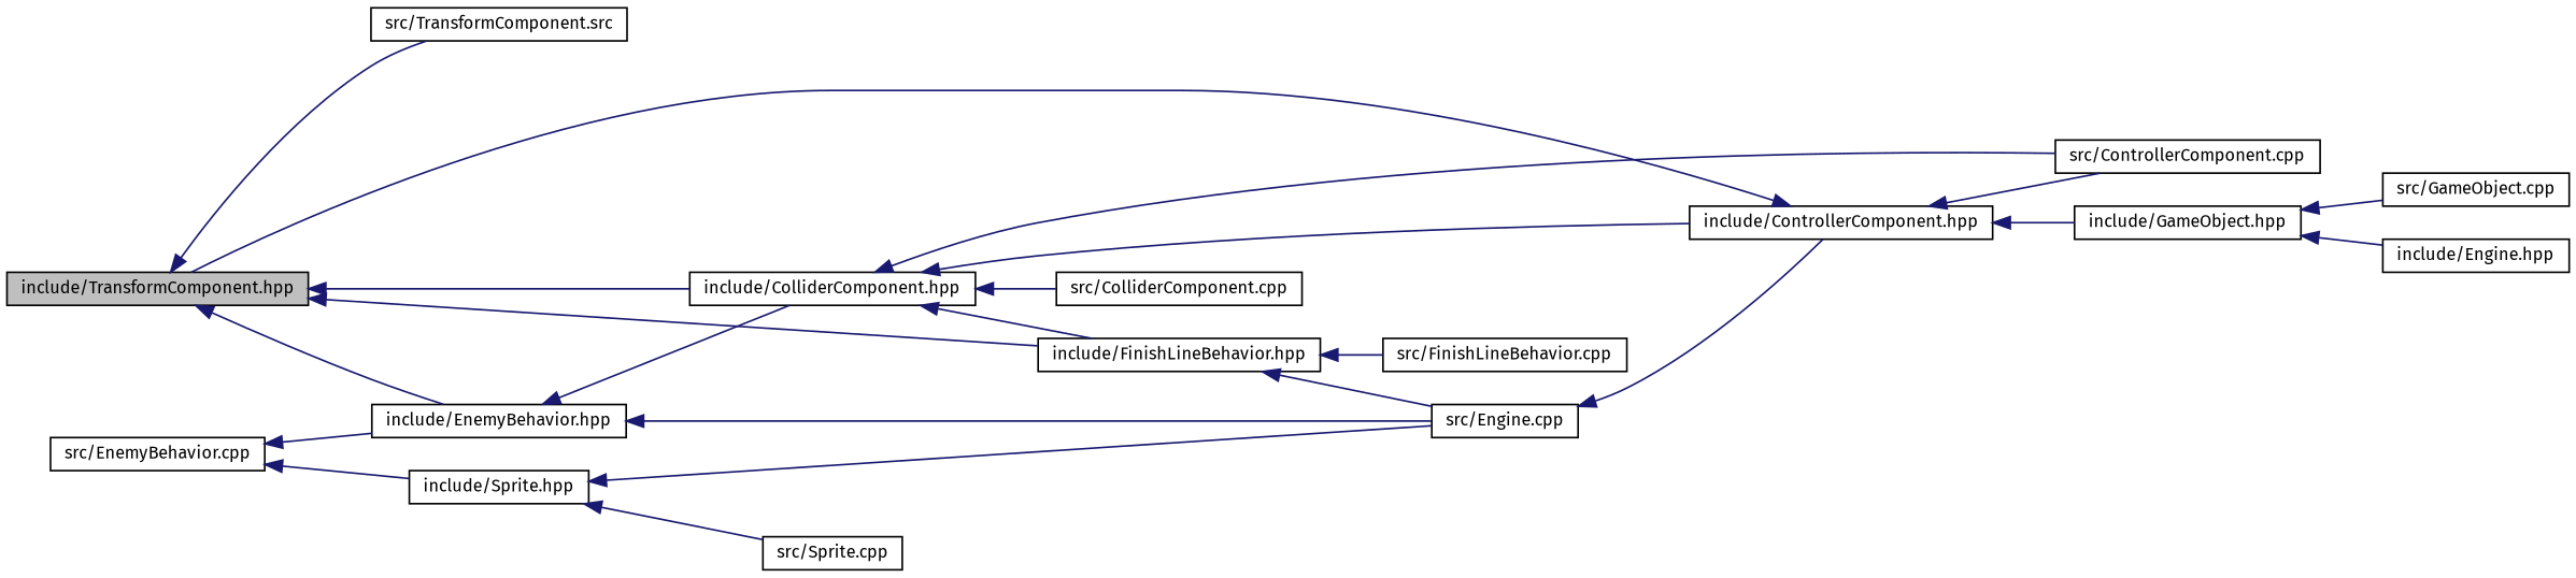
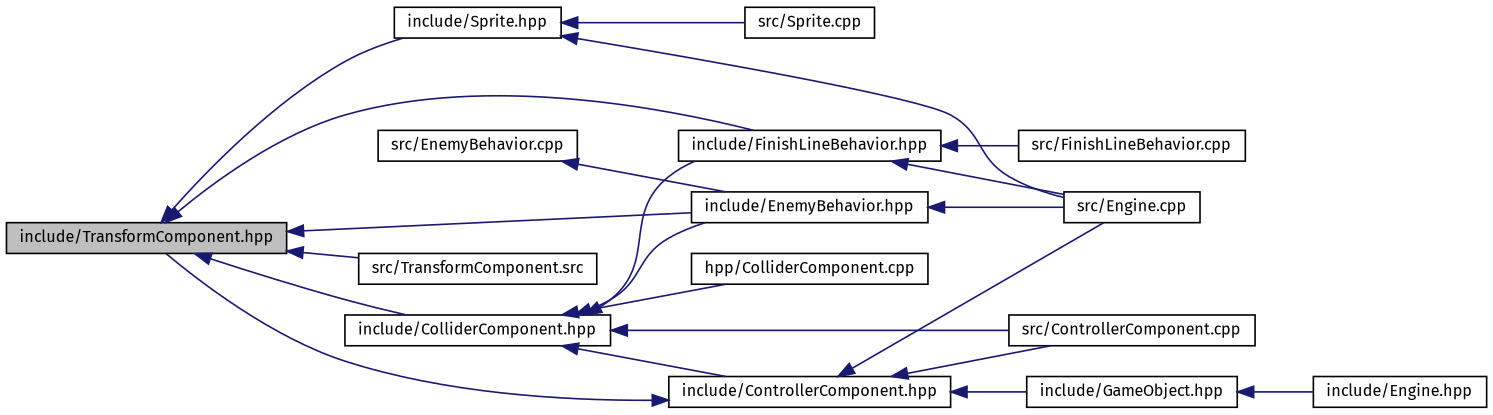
  digraph {
    fontname="Fira Sans"
    rankdir=LR
    node [color=black fillcolor=white fontname="Fira Sans" fontsize=10 shape=record style=filled]
    edge [color=midnightblue dir=back fontname="Fira Sans" fontsize=10 labelfontname=Helvetica labelfontsize=10 style=solid]
    n1 [fillcolor=grey75 fontcolor=black height=0.2 label="include/TransformComponent.hpp" width=0.4]
    n2 [height=0.2 label="src/TransformComponent.src" width=0.4]
    n3 [height=0.2 label="include/ColliderComponent.hpp" width=0.4]
    n4 [height=0.2 label="include/EnemyBehavior.hpp" width=0.4]
    n5 [height=0.2 label="include/FinishLineBehavior.hpp" width=0.4]
    n6 [height=0.2 label="include/Sprite.hpp" width=0.4]
    n7 [height=0.2 label="include/ControllerComponent.hpp" width=0.4]
-   n8 [height=0.2 label="src/ColliderComponent.cpp" width=0.4]
+   n8 [height=0.2 label="hpp/ColliderComponent.cpp" width=0.4]
    n9 [height=0.2 label="src/ControllerComponent.cpp" width=0.4]
    n10 [height=0.2 label="src/Engine.cpp" width=0.4]
    n11 [height=0.2 label="include/GameObject.hpp" width=0.4]
    n12 [height=0.2 label="src/FinishLineBehavior.cpp" width=0.4]
    n13 [height=0.2 label="src/Sprite.cpp" width=0.4]
-   n14 [height=0.2 label="src/GameObject.cpp" width=0.4]
    n15 [height=0.2 label="include/Engine.hpp" width=0.4]
    n16 [height=0.2 label="src/EnemyBehavior.cpp" width=0.4]
    n1 -> n2
    n1 -> n3
    n1 -> n4
    n1 -> n5
-   n16 -> n6
-   n4 -> n3
+   n1 -> n6
+   n3 -> n4
    n3 -> n5
    n3 -> n7
    n3 -> n8
    n3 -> n9
    n4 -> n10
    n5 -> n10
    n5 -> n12
    n6 -> n10
    n6 -> n13
    n7 -> n1
    n7 -> n9
-   n10 -> n7
+   n7 -> n10
    n7 -> n11
-   n11 -> n14
    n11 -> n15
    n16 -> n4
  }
